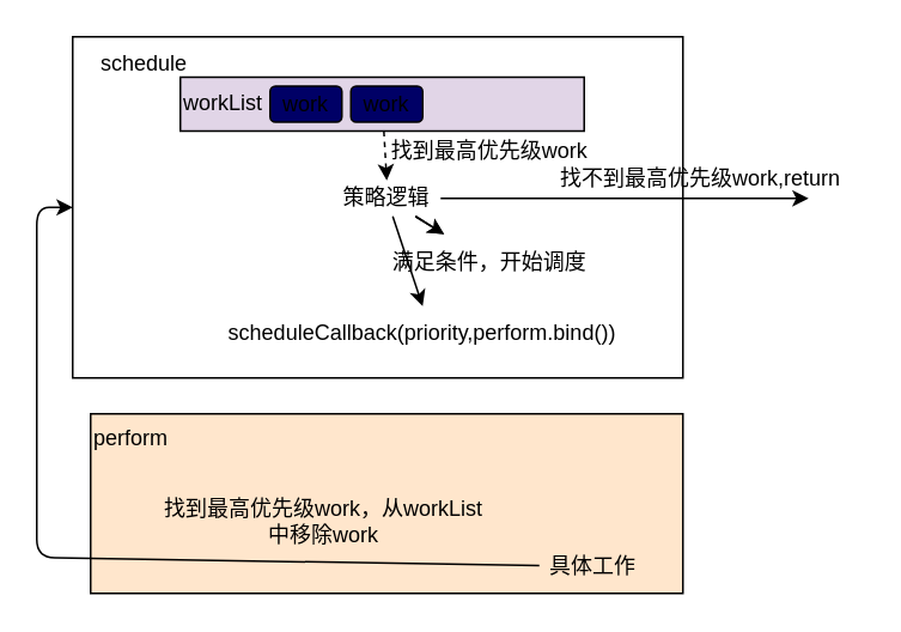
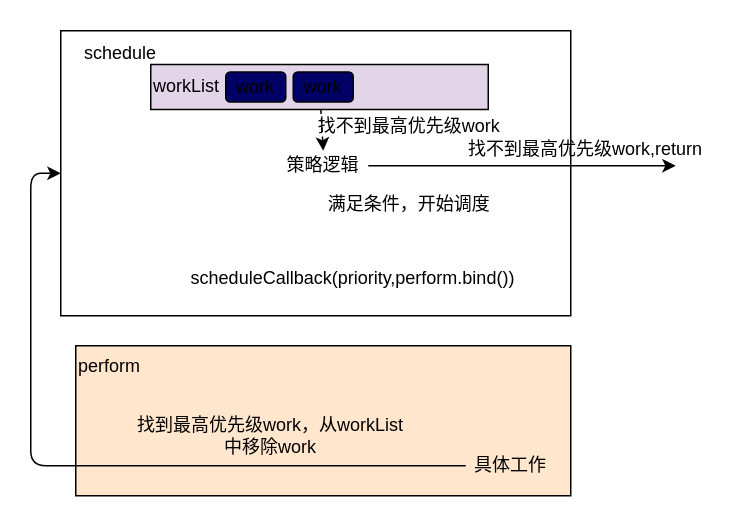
  <mxCell id="0" />
  <mxCell id="1" parent="0" />
  <mxCell id="2" value="" style="rounded=0;whiteSpace=wrap;html=1;" parent="1" vertex="1"><mxGeometry x="40" y="20" width="340" height="190" as="geometry" /></mxCell>
  <mxCell id="3" value="schedule" style="text;html=1;strokeColor=none;fillColor=none;align=center;verticalAlign=middle;whiteSpace=wrap;rounded=0;" parent="1" vertex="1"><mxGeometry x="50" y="20" width="60" height="30" as="geometry" /></mxCell>
  <mxCell id="4" style="edgeStyle=none;html=1;entryX=0.5;entryY=0;entryDx=0;entryDy=0;dashed=1;" parent="1" source="5" target="17" edge="1"><mxGeometry relative="1" as="geometry" /></mxCell>
  <mxCell id="5" value="workList" style="rounded=0;whiteSpace=wrap;html=1;align=left;verticalAlign=top;fillColor=#e1d5e7;" parent="1" vertex="1"><mxGeometry x="100" y="42.5" width="225" height="30" as="geometry" /></mxCell>
  <mxCell id="6" value="perform" style="rounded=0;whiteSpace=wrap;html=1;align=left;verticalAlign=top;fillColor=#ffe6cc;" parent="1" vertex="1"><mxGeometry x="50" y="230" width="330" height="100" as="geometry" /></mxCell>
  <mxCell id="7" style="edgeStyle=none;html=1;entryX=0;entryY=0.5;entryDx=0;entryDy=0;" parent="1" source="8" target="2" edge="1"><mxGeometry relative="1" as="geometry"><mxPoint x="20" y="150" as="targetPoint" /><Array as="points"><mxPoint x="20" y="310" /><mxPoint x="20" y="115" /></Array></mxGeometry></mxCell>
- <mxCell id="8" value="具体工作" style="text;html=1;strokeColor=none;fillColor=none;align=center;verticalAlign=middle;whiteSpace=wrap;rounded=0;" parent="1" vertex="1"><mxGeometry x="300" y="300" width="60" height="30" as="geometry" /></mxCell>
+ <mxCell id="8" value="具体工作" style="text;html=1;strokeColor=none;fillColor=none;align=center;verticalAlign=middle;whiteSpace=wrap;rounded=0;" parent="1" vertex="1"><mxGeometry x="310" y="295" width="60" height="30" as="geometry" /></mxCell>
  <mxCell id="9" value="work" style="rounded=1;whiteSpace=wrap;html=1;fillColor=#000066;" parent="1" vertex="1"><mxGeometry x="150" y="47.5" width="40" height="20" as="geometry" /></mxCell>
  <mxCell id="10" value="work" style="rounded=1;whiteSpace=wrap;html=1;fillColor=#000066;" parent="1" vertex="1"><mxGeometry x="195" y="47.5" width="40" height="20" as="geometry" /></mxCell>
- <mxCell id="11" style="edgeStyle=none;html=1;entryX=0.5;entryY=0;entryDx=0;entryDy=0;" parent="1" source="17" target="18" edge="1"><mxGeometry relative="1" as="geometry" /></mxCell>
  <mxCell id="12" value="" style="edgeStyle=none;html=1;" parent="1" source="17" target="19" edge="1"><mxGeometry relative="1" as="geometry" /></mxCell>
  <mxCell id="13" value="" style="edgeStyle=none;html=1;" parent="1" source="17" target="19" edge="1"><mxGeometry relative="1" as="geometry" /></mxCell>
  <mxCell id="14" value="" style="edgeStyle=none;html=1;" parent="1" source="17" target="20" edge="1"><mxGeometry relative="1" as="geometry" /></mxCell>
  <mxCell id="15" value="" style="edgeStyle=none;html=1;" parent="1" source="17" target="20" edge="1"><mxGeometry relative="1" as="geometry" /></mxCell>
  <mxCell id="16" style="edgeStyle=none;html=1;" parent="1" source="17" edge="1"><mxGeometry relative="1" as="geometry"><mxPoint x="450" y="110" as="targetPoint" /></mxGeometry></mxCell>
  <mxCell id="17" value="策略逻辑" style="text;html=1;strokeColor=none;fillColor=none;align=center;verticalAlign=middle;whiteSpace=wrap;rounded=0;" parent="1" vertex="1"><mxGeometry x="185" y="100" width="60" height="20" as="geometry" /></mxCell>
  <mxCell id="18" value="scheduleCallback(priority,perform.bind())" style="text;html=1;strokeColor=none;fillColor=none;align=center;verticalAlign=middle;whiteSpace=wrap;rounded=0;" parent="1" vertex="1"><mxGeometry x="120" y="170" width="230" height="30" as="geometry" /></mxCell>
- <mxCell id="19" value="找到最高优先级work" style="text;html=1;strokeColor=none;fillColor=none;align=center;verticalAlign=middle;whiteSpace=wrap;rounded=0;" parent="1" vertex="1"><mxGeometry x="205" y="68" width="135" height="32" as="geometry" /></mxCell>
- <mxCell id="20" value="满足条件，开始调度" style="text;html=1;strokeColor=none;fillColor=none;align=center;verticalAlign=middle;whiteSpace=wrap;rounded=0;" parent="1" vertex="1"><mxGeometry x="205" y="130" width="135" height="32" as="geometry" /></mxCell>
+ <mxCell id="19" value="找不到最高优先级work" style="text;html=1;strokeColor=none;fillColor=none;align=center;verticalAlign=middle;whiteSpace=wrap;rounded=0;" parent="1" vertex="1"><mxGeometry x="205" y="68" width="135" height="32" as="geometry" /></mxCell>
+ <mxCell id="20" value="满足条件，开始调度" style="text;html=1;strokeColor=none;fillColor=none;align=center;verticalAlign=middle;whiteSpace=wrap;rounded=0;" parent="1" vertex="1"><mxGeometry x="205" y="120" width="135" height="32" as="geometry" /></mxCell>
  <mxCell id="21" value="找到最高优先级work，从workList中移除work" style="text;html=1;strokeColor=none;fillColor=none;align=center;verticalAlign=middle;whiteSpace=wrap;rounded=0;" parent="1" vertex="1"><mxGeometry x="90" y="280" width="180" height="20" as="geometry" /></mxCell>
  <mxCell id="22" value="找不到最高优先级work,return" style="text;html=1;strokeColor=none;fillColor=none;align=center;verticalAlign=middle;whiteSpace=wrap;rounded=0;" vertex="1" parent="1"><mxGeometry x="300" y="88" width="180" height="22" as="geometry" /></mxCell>
